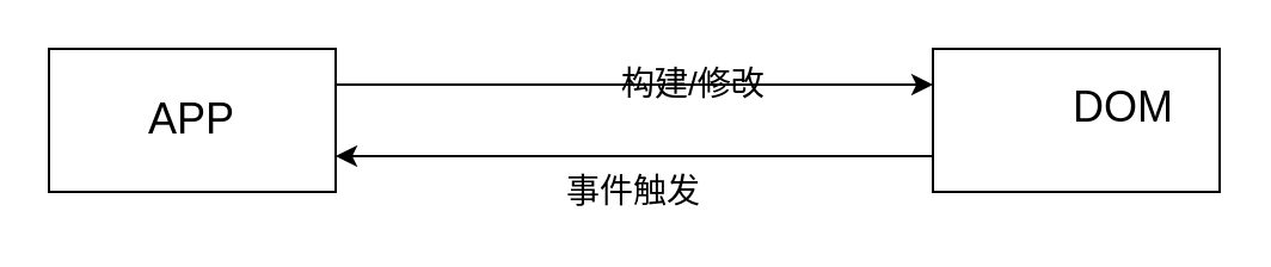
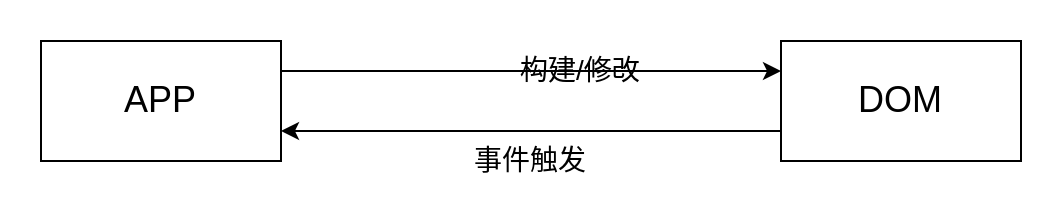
  <mxCell id="0" />
  <mxCell id="1" parent="0" />
  <mxCell id="2" value="" style="rounded=0;whiteSpace=wrap;html=1;" vertex="1" parent="1"><mxGeometry x="20" y="20" width="120" height="60" as="geometry" /></mxCell>
  <mxCell id="3" value="" style="text;html=1;strokeColor=#000000;fillColor=#ffffff;align=center;verticalAlign=middle;whiteSpace=wrap;rounded=0;fontFamily=Helvetica;fontSize=12;fontColor=#000000;" vertex="1" parent="1"><mxGeometry x="390" y="20" width="120" height="60" as="geometry" /></mxCell>
  <mxCell id="4" value="" style="endArrow=classic;html=1;exitX=1;exitY=0.25;exitDx=0;exitDy=0;" edge="1" parent="1" source="2"><mxGeometry width="50" height="50" relative="1" as="geometry"><mxPoint x="140" y="70" as="sourcePoint" /><mxPoint x="390" y="35" as="targetPoint" /></mxGeometry></mxCell>
  <mxCell id="5" value="" style="endArrow=classic;html=1;exitX=0;exitY=0.75;exitDx=0;exitDy=0;entryX=1;entryY=0.75;entryDx=0;entryDy=0;" edge="1" parent="1" source="3" target="2"><mxGeometry width="50" height="50" relative="1" as="geometry"><mxPoint x="20" y="150" as="sourcePoint" /><mxPoint x="70" y="100" as="targetPoint" /></mxGeometry></mxCell>
  <mxCell id="6" value="&lt;font style=&quot;font-size: 18px&quot;&gt;APP&lt;/font&gt;" style="text;html=1;strokeColor=none;fillColor=none;align=center;verticalAlign=middle;whiteSpace=wrap;rounded=0;" vertex="1" parent="1"><mxGeometry x="60" y="40" width="40" height="20" as="geometry" /></mxCell>
- <mxCell id="7" value="&lt;font style=&quot;font-size: 18px&quot;&gt;DOM&lt;/font&gt;" style="text;html=1;strokeColor=none;fillColor=none;align=center;verticalAlign=middle;whiteSpace=wrap;rounded=0;" vertex="1" parent="1"><mxGeometry x="450" y="35" width="40" height="20" as="geometry" /></mxCell>
+ <mxCell id="7" value="&lt;font style=&quot;font-size: 18px&quot;&gt;DOM&lt;/font&gt;" style="text;html=1;strokeColor=none;fillColor=none;align=center;verticalAlign=middle;whiteSpace=wrap;rounded=0;" vertex="1" parent="1"><mxGeometry x="430" y="40" width="40" height="20" as="geometry" /></mxCell>
  <mxCell id="8" value="&lt;font style=&quot;font-size: 14px&quot;&gt;构建/修改&lt;/font&gt;" style="text;html=1;strokeColor=none;fillColor=none;align=center;verticalAlign=middle;whiteSpace=wrap;rounded=0;" vertex="1" parent="1"><mxGeometry x="235" y="25" width="110" height="20" as="geometry" /></mxCell>
  <mxCell id="9" value="&lt;font style=&quot;font-size: 14px&quot;&gt;事件触发&lt;/font&gt;" style="text;html=1;strokeColor=none;fillColor=none;align=center;verticalAlign=middle;whiteSpace=wrap;rounded=0;" vertex="1" parent="1"><mxGeometry x="225" y="70" width="80" height="20" as="geometry" /></mxCell>
